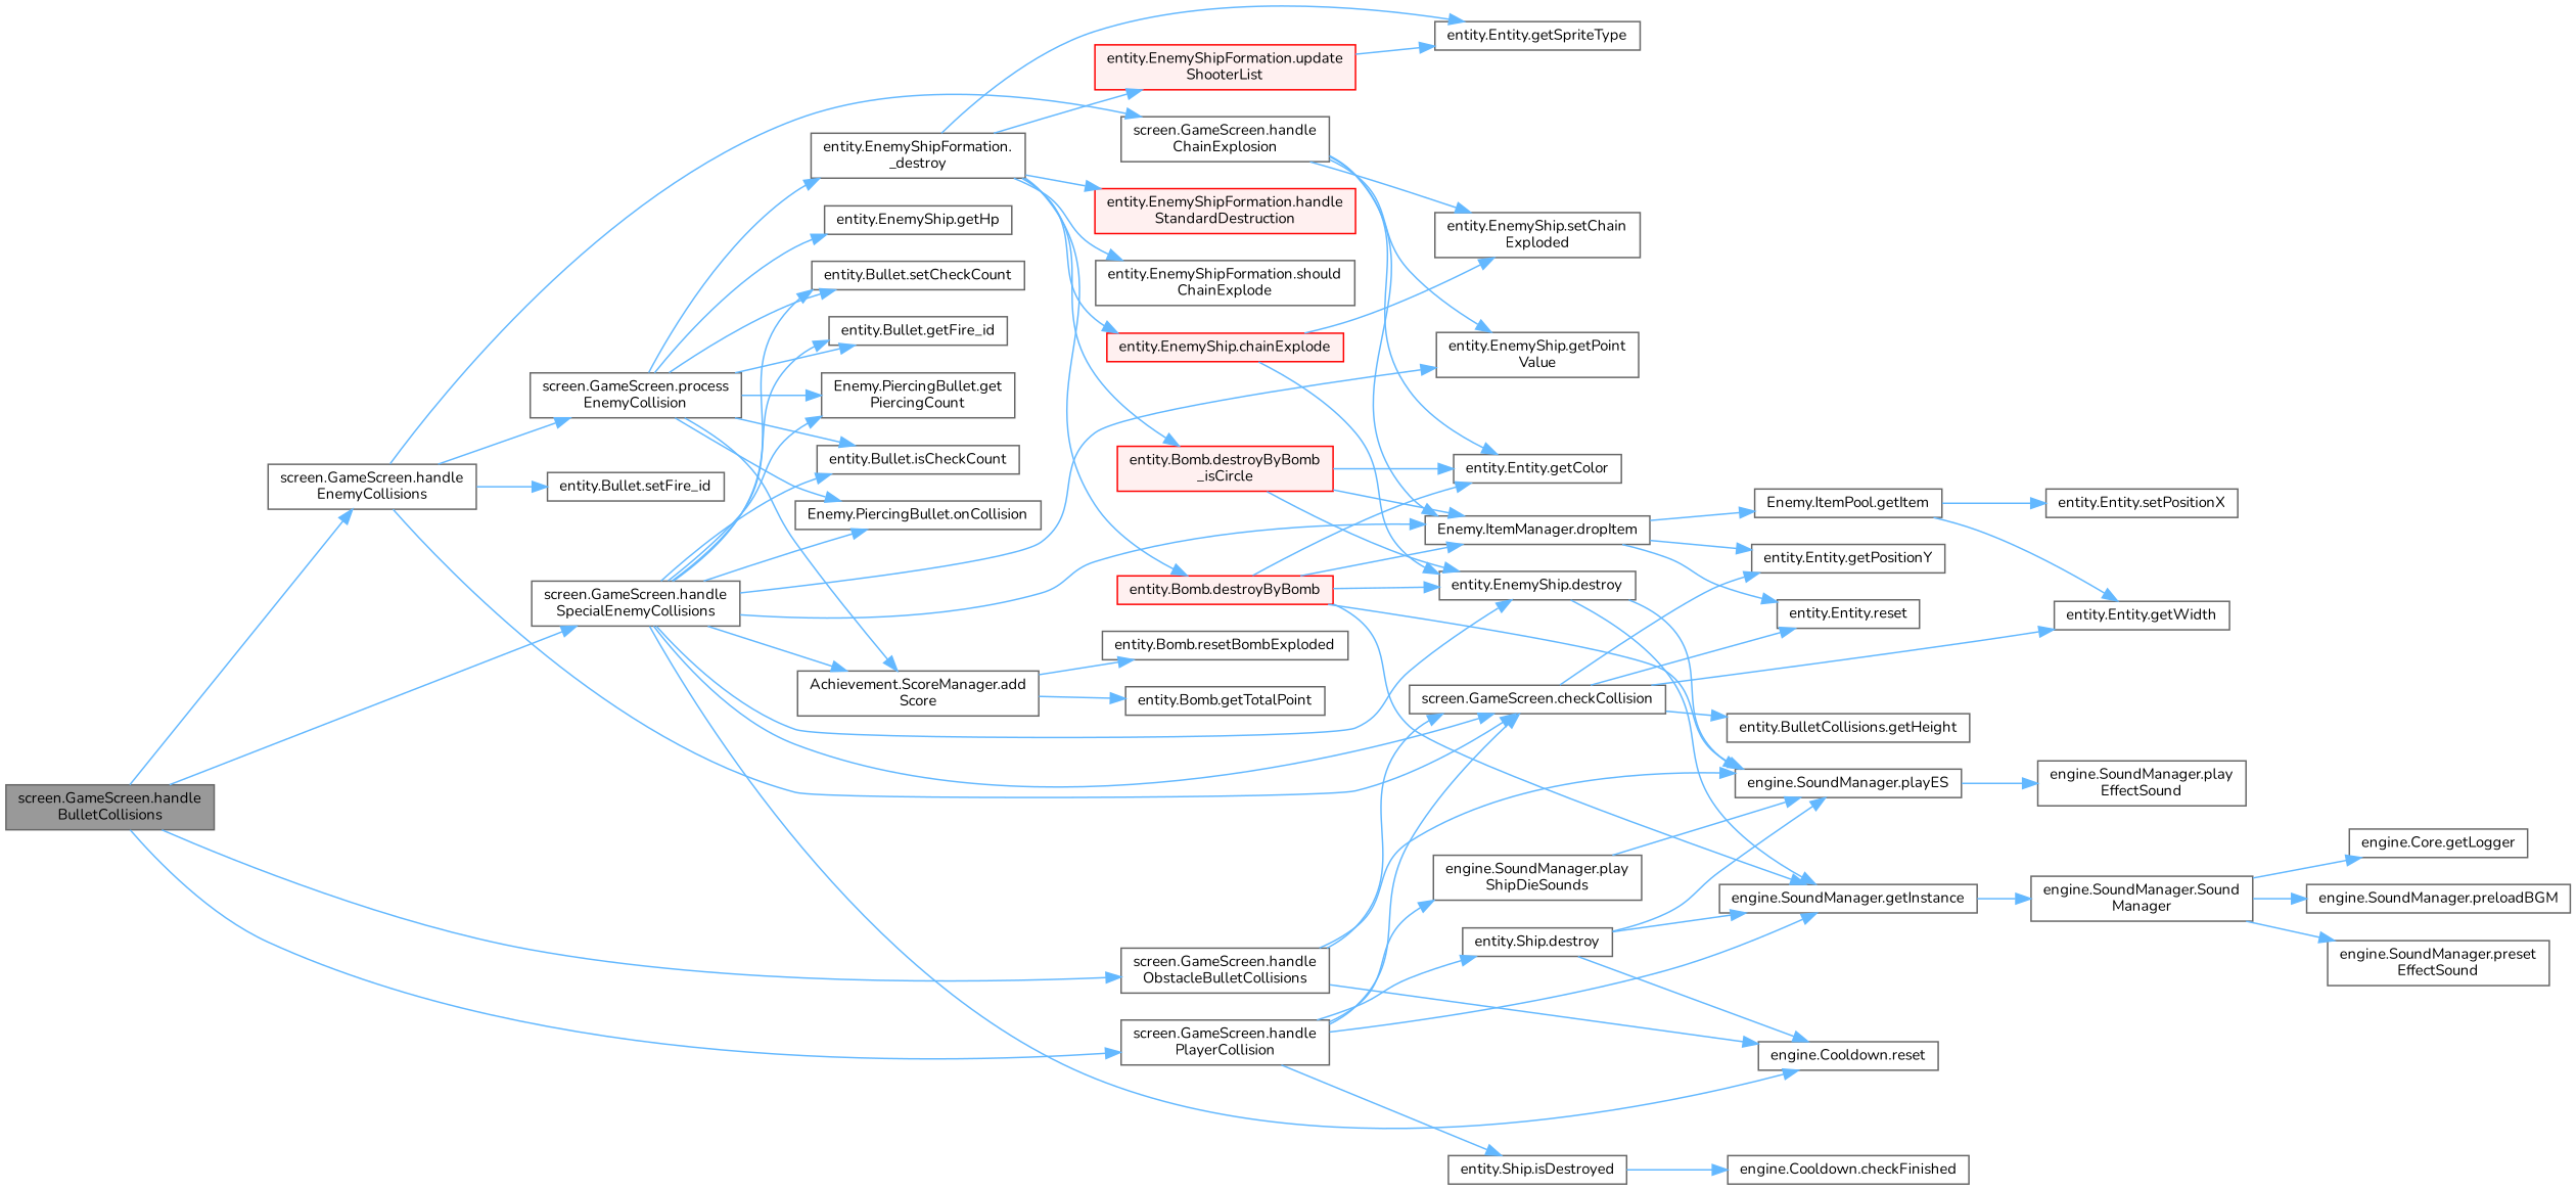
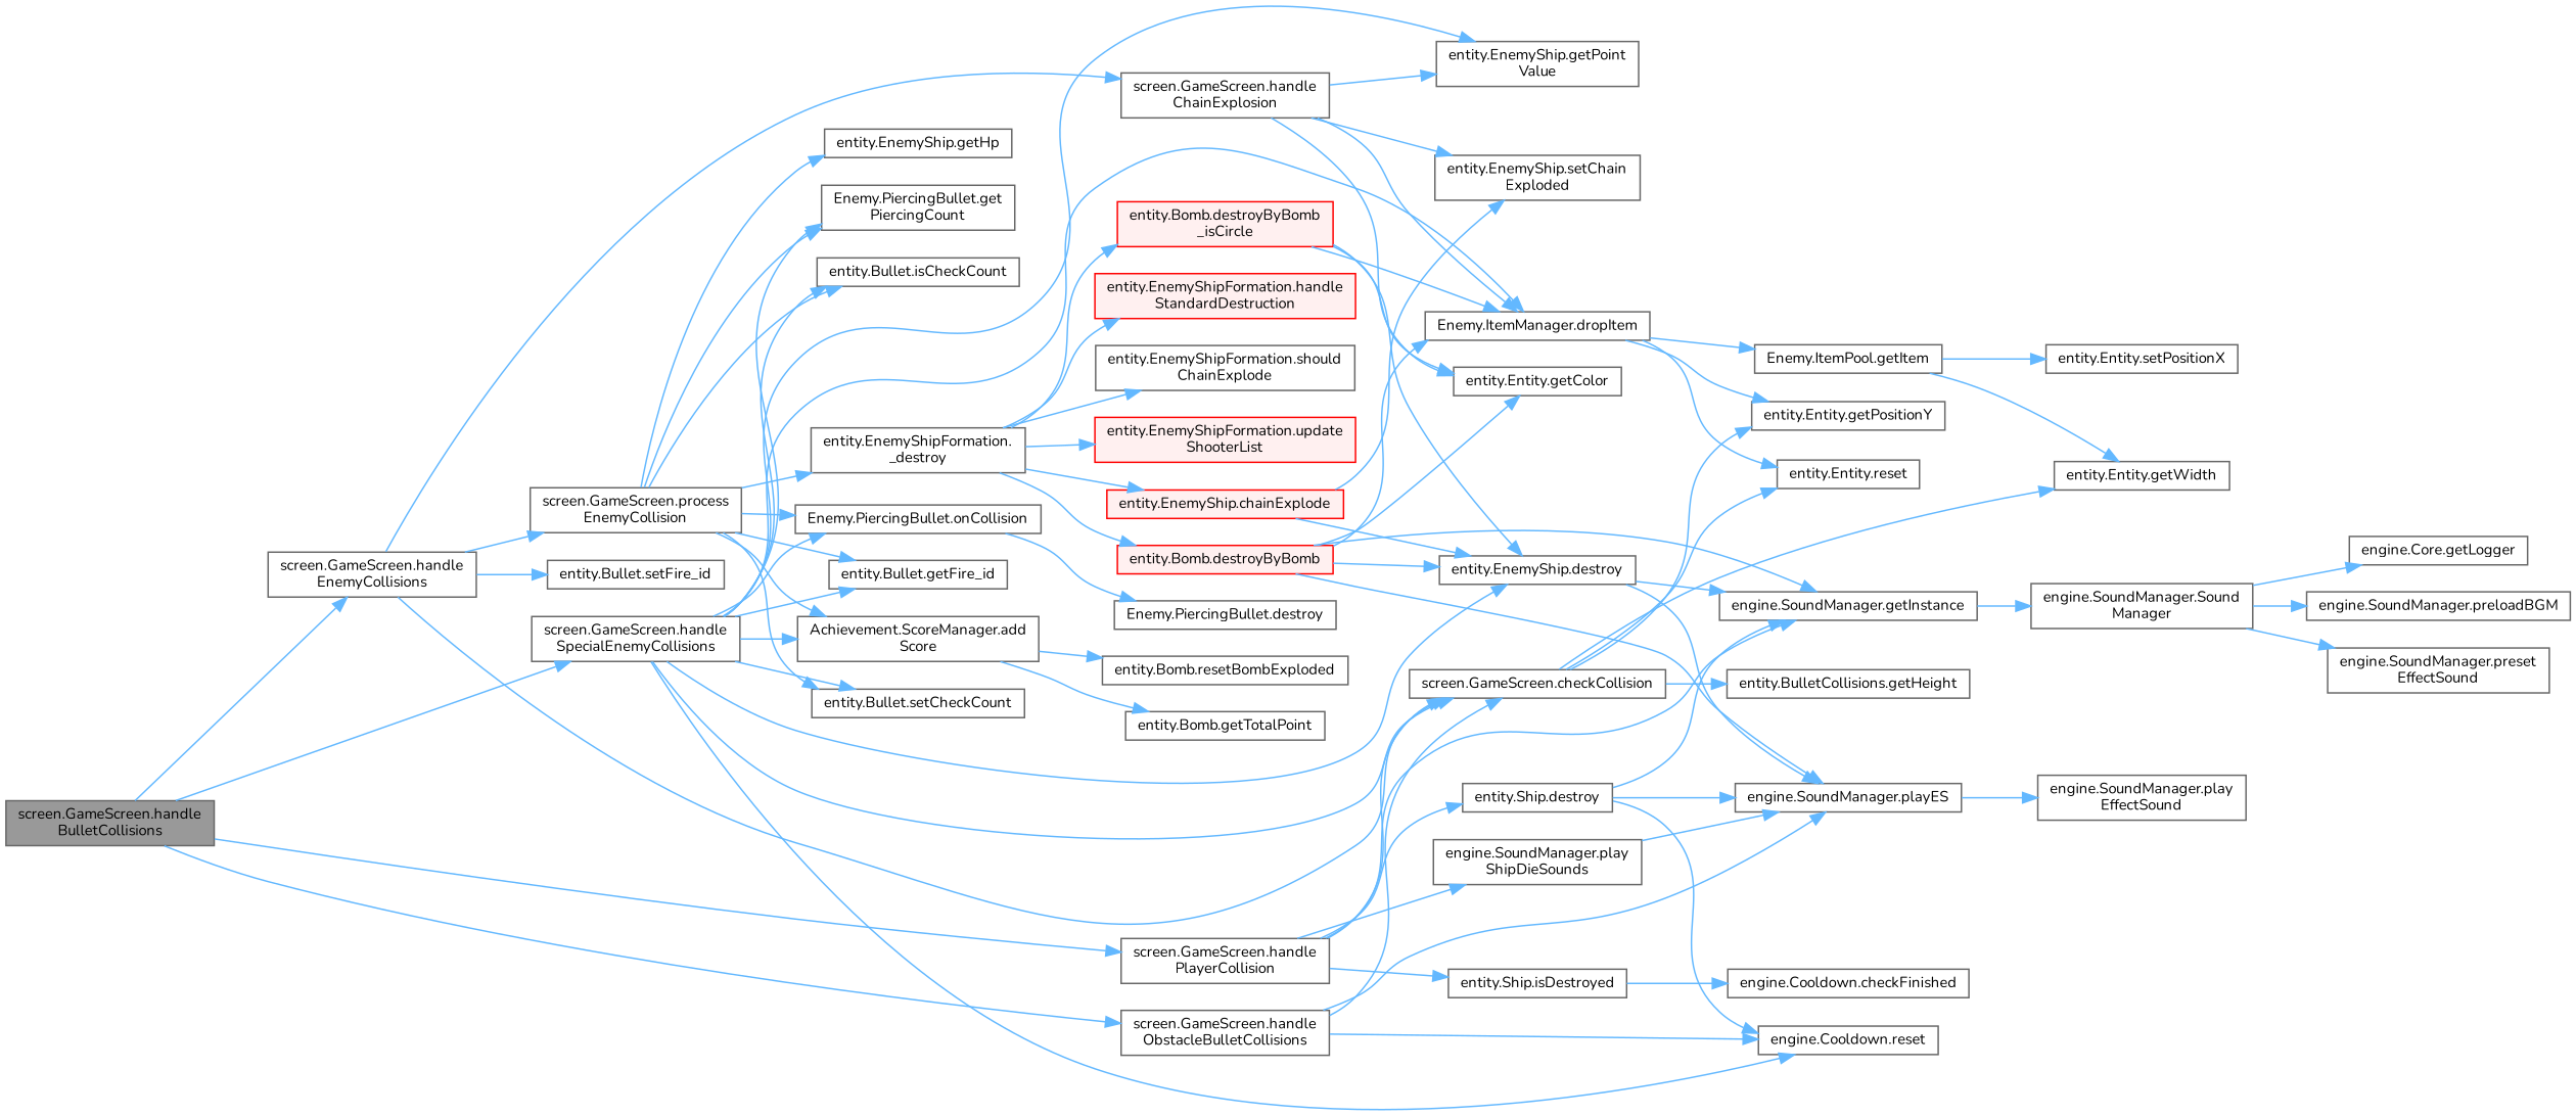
  digraph {
    fontname=Nunito
    rankdir=LR
    node [color=grey40 fillcolor=white fontname=Nunito fontsize=10 shape=box style=filled]
    edge [color=steelblue1 fontname=Nunito fontsize=10 labelfontname=Helvetica labelfontsize=10 style=solid]
    n1 [color=gray40 fillcolor=grey60 fontcolor=black height=0.2 label="screen.GameScreen.handle\lBulletCollisions" width=0.4]
    n2 [height=0.2 label="screen.GameScreen.handle\lEnemyCollisions" width=0.4]
    n3 [height=0.2 label="screen.GameScreen.handle\lObstacleBulletCollisions" width=0.4]
    n4 [height=0.2 label="screen.GameScreen.handle\lPlayerCollision" width=0.4]
    n5 [height=0.2 label="screen.GameScreen.handle\lSpecialEnemyCollisions" width=0.4]
    n6 [height=0.2 label="screen.GameScreen.checkCollision" width=0.4]
    n7 [height=0.2 label="screen.GameScreen.handle\lChainExplosion" width=0.4]
    n8 [height=0.2 label="screen.GameScreen.process\lEnemyCollision" width=0.4]
    n9 [height=0.2 label="entity.Bullet.setFire_id" width=0.4]
    n10 [height=0.2 label="engine.SoundManager.playES" width=0.4]
    n11 [height=0.2 label="engine.Cooldown.reset" width=0.4]
    n12 [height=0.2 label="engine.SoundManager.getInstance" width=0.4]
    n13 [height=0.2 label="entity.Ship.destroy" width=0.4]
    n14 [height=0.2 label="entity.Ship.isDestroyed" width=0.4]
    n15 [height=0.2 label="engine.SoundManager.play\lShipDieSounds" width=0.4]
    n16 [height=0.2 label="Enemy.ItemManager.dropItem" width=0.4]
    n17 [height=0.2 label="entity.EnemyShip.getPoint\lValue" width=0.4]
    n18 [height=0.2 label="Achievement.ScoreManager.add\lScore" width=0.4]
    n19 [height=0.2 label="entity.Bullet.getFire_id" width=0.4]
    n20 [height=0.2 label="Enemy.PiercingBullet.get\lPiercingCount" width=0.4]
    n21 [height=0.2 label="entity.Bullet.isCheckCount" width=0.4]
    n22 [height=0.2 label="Enemy.PiercingBullet.onCollision" width=0.4]
    n23 [height=0.2 label="entity.Bullet.setCheckCount" width=0.4]
    n24 [height=0.2 label="entity.EnemyShip.destroy" width=0.4]
    n25 [height=0.2 label="entity.BulletCollisions.getHeight" width=0.4]
    n26 [height=0.2 label="entity.Entity.reset" width=0.4]
    n27 [height=0.2 label="entity.Entity.getPositionY" width=0.4]
    n28 [height=0.2 label="entity.Entity.getWidth" width=0.4]
    n29 [height=0.2 label="entity.Entity.getColor" width=0.4]
    n30 [height=0.2 label="entity.EnemyShip.setChain\lExploded" width=0.4]
    n31 [height=0.2 label="entity.EnemyShipFormation.\l_destroy" width=0.4]
    n32 [height=0.2 label="entity.EnemyShip.getHp" width=0.4]
    n33 [height=0.2 label="Enemy.ItemPool.getItem" width=0.4]
    n34 [height=0.2 label="entity.Entity.setPositionX" width=0.4]
    n35 [color=red fillcolor="#FFF0F0" height=0.2 label="entity.EnemyShip.chainExplode" width=0.4]
    n36 [color=red fillcolor="#FFF0F0" height=0.2 label="entity.Bomb.destroyByBomb" width=0.4]
    n37 [color=red fillcolor="#FFF0F0" height=0.2 label="entity.Bomb.destroyByBomb\l_isCircle" width=0.4]
-   n38 [height=0.2 label="entity.Entity.getSpriteType" width=0.4]
    n39 [color=red fillcolor="#FFF0F0" height=0.2 label="entity.EnemyShipFormation.handle\lStandardDestruction" width=0.4]
    n40 [height=0.2 label="entity.EnemyShipFormation.should\lChainExplode" width=0.4]
    n41 [color=red fillcolor="#FFF0F0" height=0.2 label="entity.EnemyShipFormation.update\lShooterList" width=0.4]
    n42 [height=0.2 label="entity.Bomb.getTotalPoint" width=0.4]
    n43 [height=0.2 label="entity.Bomb.resetBombExploded" width=0.4]
+   n44 [height=0.2 label="Enemy.PiercingBullet.destroy" width=0.4]
    n45 [height=0.2 label="engine.SoundManager.Sound\lManager" width=0.4]
    n46 [height=0.2 label="engine.SoundManager.play\lEffectSound" width=0.4]
    n47 [height=0.2 label="engine.Core.getLogger" width=0.4]
    n48 [height=0.2 label="engine.SoundManager.preloadBGM" width=0.4]
    n49 [height=0.2 label="engine.SoundManager.preset\lEffectSound" width=0.4]
    n50 [height=0.2 label="engine.Cooldown.checkFinished" width=0.4]
    n1 -> n2
    n1 -> n3
    n1 -> n4
    n1 -> n5
    n2 -> n6
    n2 -> n7
    n2 -> n8
    n2 -> n9
    n3 -> n6
    n3 -> n10
    n3 -> n11
    n4 -> n6
    n4 -> n12
    n4 -> n13
    n4 -> n14
    n4 -> n15
    n5 -> n6
    n5 -> n11
    n5 -> n16
    n5 -> n17
    n5 -> n18
    n5 -> n19
    n5 -> n20
    n5 -> n21
    n5 -> n22
    n5 -> n23
    n5 -> n24
    n6 -> n25
    n6 -> n26
    n6 -> n27
    n6 -> n28
    n7 -> n16
    n7 -> n17
    n7 -> n29
    n7 -> n30
    n8 -> n18
    n8 -> n19
    n8 -> n20
    n8 -> n21
    n8 -> n22
    n8 -> n23
    n8 -> n31
    n8 -> n32
    n10 -> n46
    n12 -> n45
    n13 -> n10
    n13 -> n11
    n13 -> n12
    n14 -> n50
    n15 -> n10
    n16 -> n26
    n16 -> n27
    n16 -> n33
    n18 -> n42
    n18 -> n43
+   n22 -> n44
    n24 -> n10
    n24 -> n12
    n31 -> n35
    n31 -> n36
    n31 -> n37
-   n31 -> n38
    n31 -> n39
    n31 -> n40
    n31 -> n41
    n33 -> n28
    n33 -> n34
    n35 -> n24
    n35 -> n30
    n36 -> n10
    n36 -> n12
    n36 -> n16
    n36 -> n24
    n36 -> n29
    n37 -> n16
    n37 -> n24
    n37 -> n29
-   n41 -> n38
    n45 -> n47
    n45 -> n48
    n45 -> n49
  }
